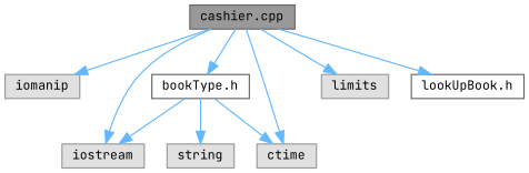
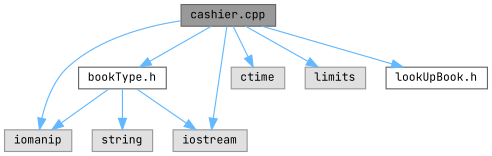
  digraph {
    fontname="JetBrains Mono"
    node [color=grey60 fillcolor="#E0E0E0" fontname="JetBrains Mono" fontsize=10 shape=box style=filled]
    edge [color=steelblue1 fontname="JetBrains Mono" fontsize=10 labelfontname=Helvetica labelfontsize=10 style=solid]
    n1 [color=gray40 fillcolor=grey60 fontcolor=black height=0.2 label="cashier.cpp" width=0.4]
    n2 [height=0.2 label=iomanip width=0.4]
    n3 [height=0.2 label=iostream width=0.4]
    n4 [height=0.2 label=ctime width=0.4]
    n5 [height=0.2 label=limits width=0.4]
    n6 [color=grey40 fillcolor=white height=0.2 label="bookType.h" width=0.4]
    n7 [color=grey40 fillcolor=white height=0.2 label="lookUpBook.h" width=0.4]
    n8 [height=0.2 label=string width=0.4]
    n1 -> n2
    n1 -> n3
    n1 -> n4
    n1 -> n5
    n1 -> n6
    n1 -> n7
-   n6 -> n4
+   n6 -> n2
    n6 -> n3
    n6 -> n8
  }
